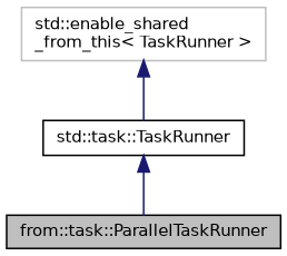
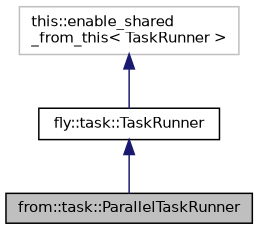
  digraph {
    node [color=black fillcolor=white fontname=Helvetica fontsize=10 shape=record style=filled]
    edge [color=midnightblue dir=back fontname=Helvetica fontsize=10 labelfontname=Helvetica labelfontsize=10 style=solid]
    n1 [fillcolor=grey75 fontcolor=black height=0.2 label="from::task::ParallelTaskRunner" width=0.4]
-   n2 [height=0.2 label="std::task::TaskRunner" width=0.4]
-   n3 [color=grey75 height=0.2 label="std::enable_shared\l_from_this\< TaskRunner \>" width=0.4]
+   n2 [height=0.2 label="fly::task::TaskRunner" width=0.4]
+   n3 [color=grey75 height=0.2 label="this::enable_shared\l_from_this\< TaskRunner \>" width=0.4]
    n2 -> n1
    n3 -> n2
  }
